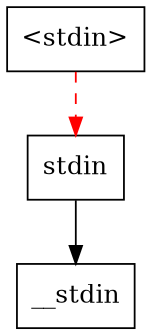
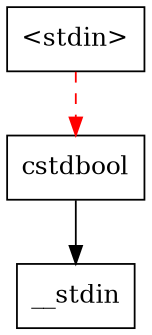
  digraph {
    fontname="DejaVu Serif"
    node [fontname="DejaVu Serif" shape=box]
    edge [fontname="DejaVu Serif"]
    n1 [label="\<stdin\>"]
-   n2 [label=stdin]
+   n2 [label=cstdbool]
    n3 [label=__stdin]
    n1 -> n2 [color=red style=dashed]
    n2 -> n3 [color=black style=solid]
  }
